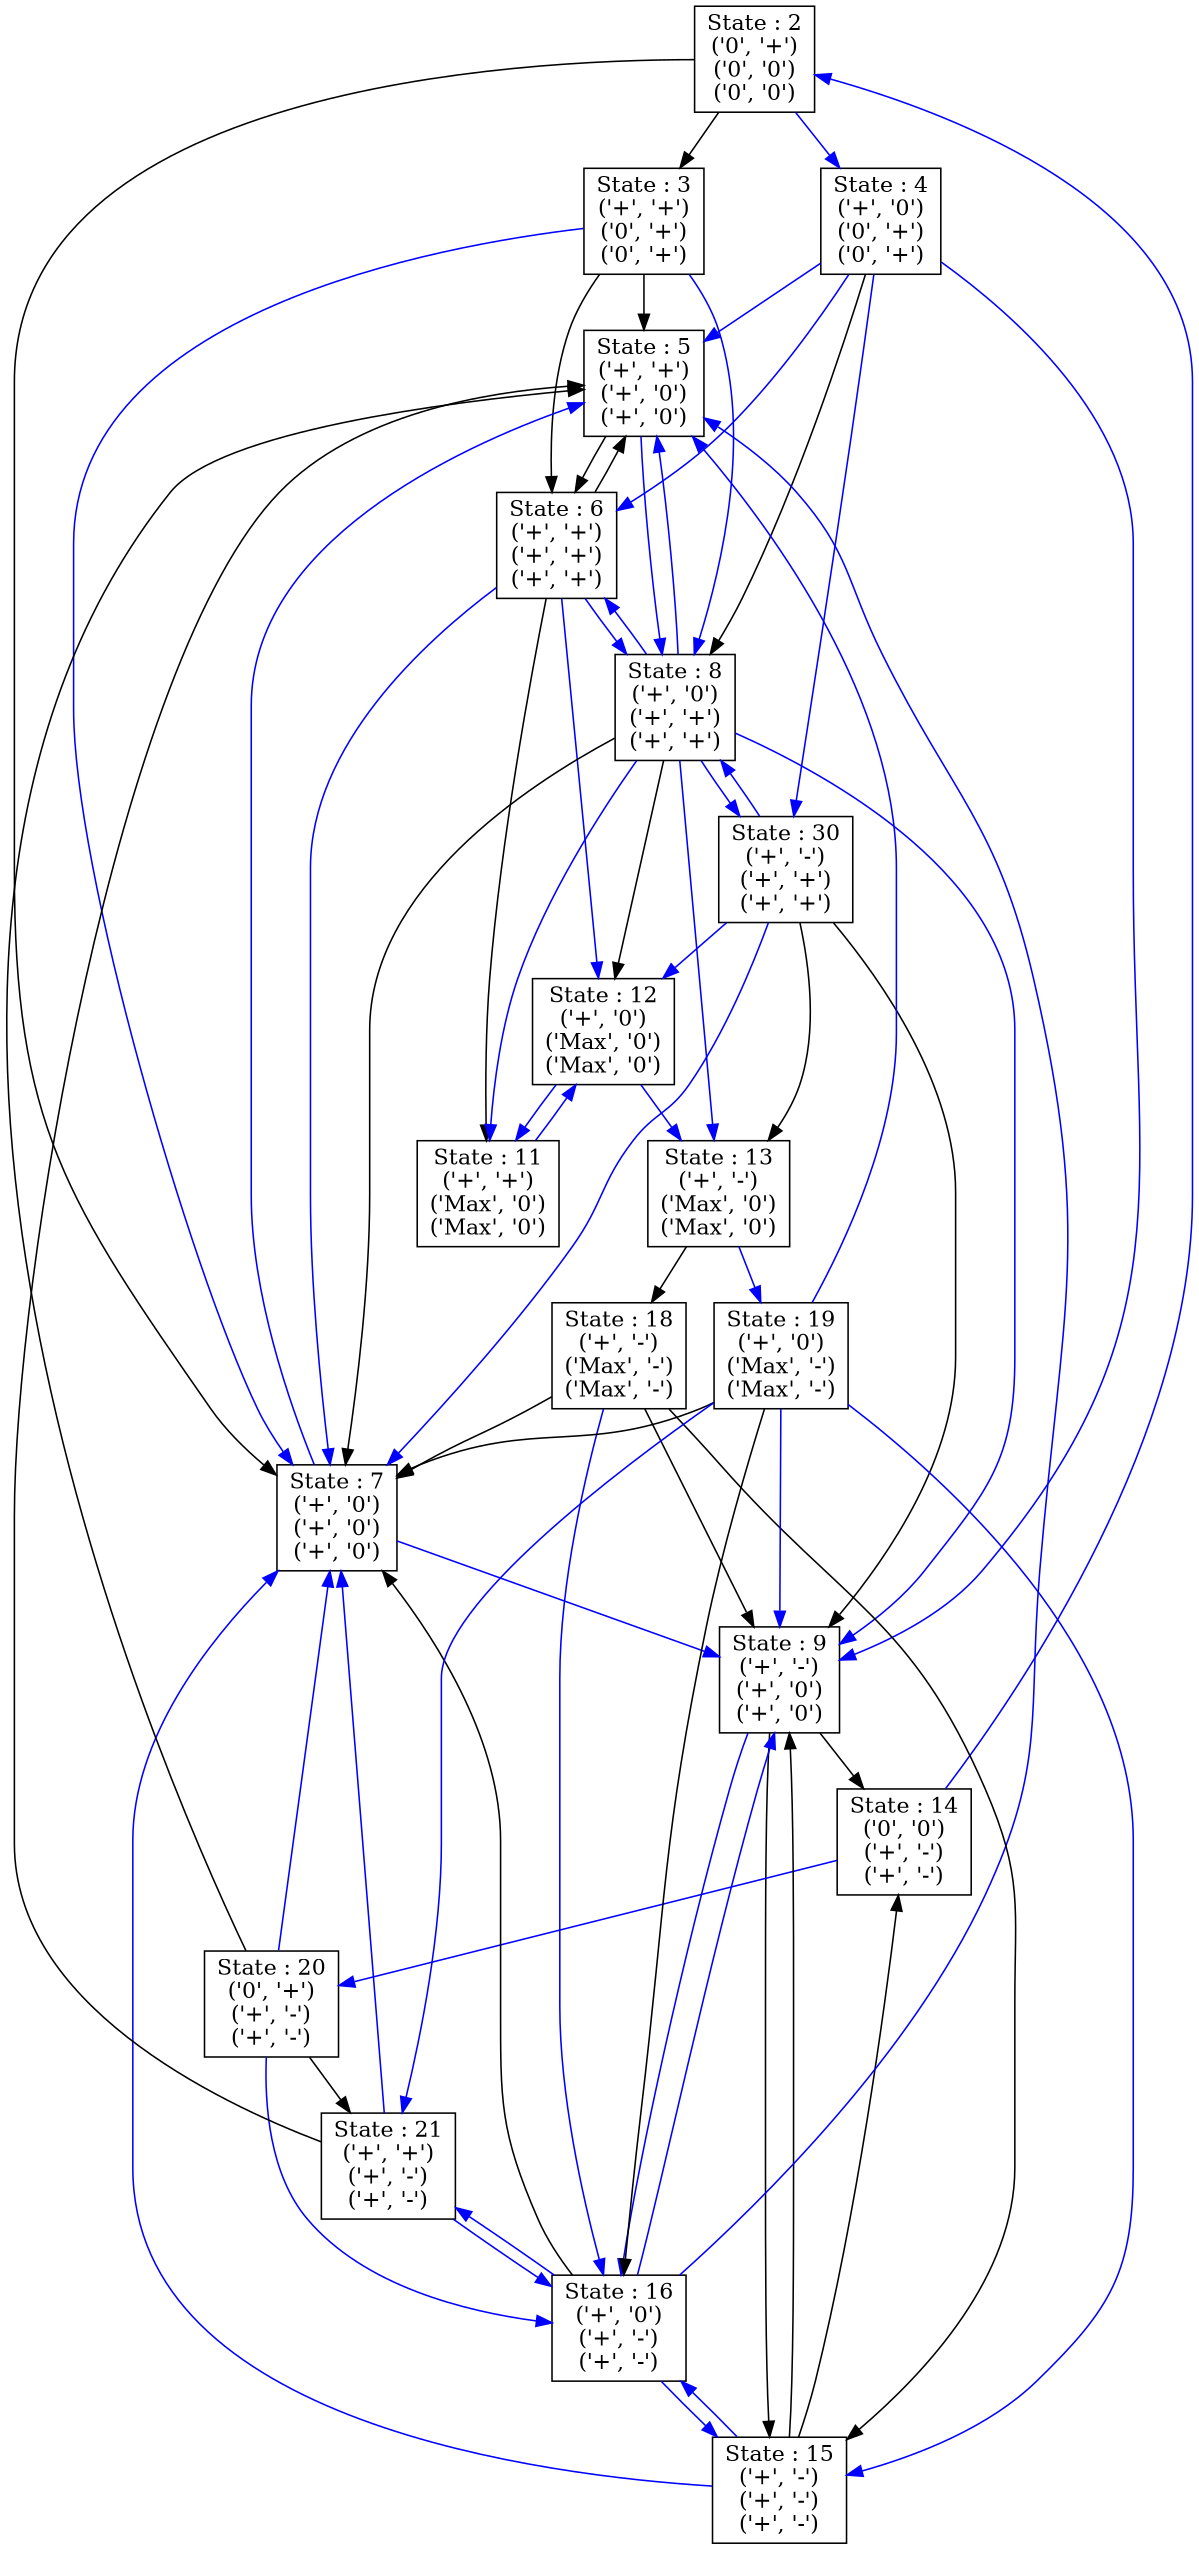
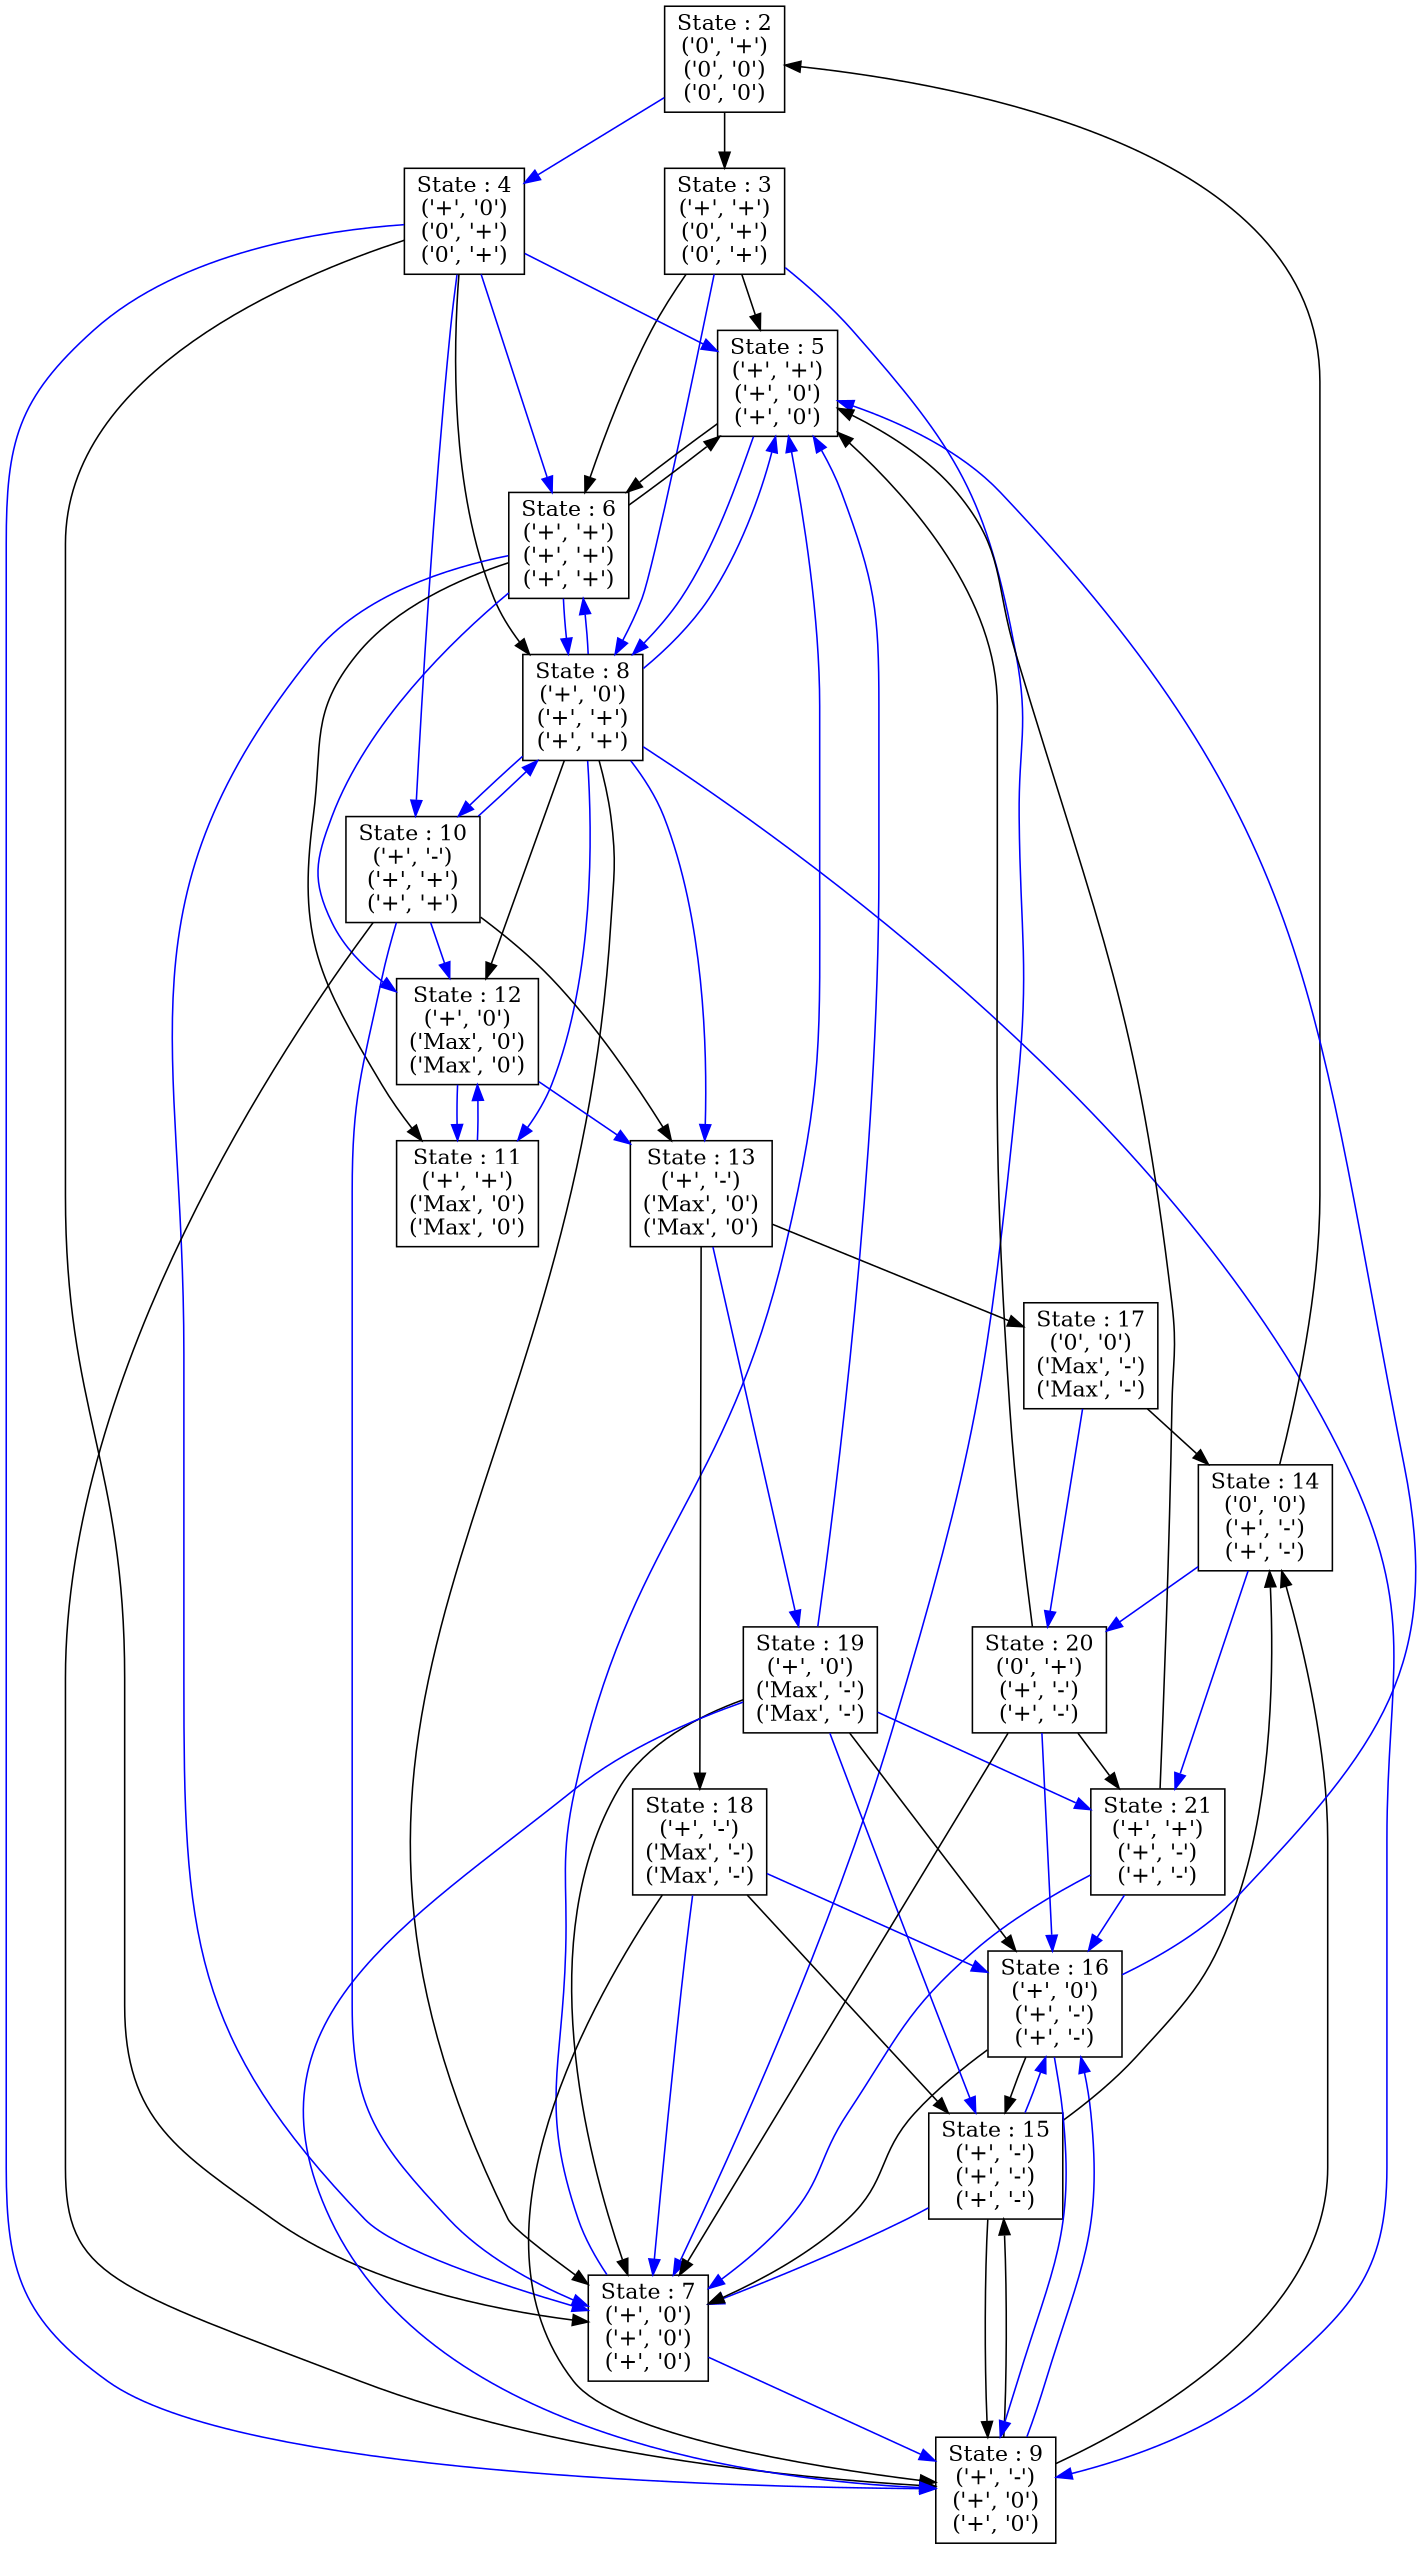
  digraph {
    splines=true
    node [color=black shape=box]
    edge [color=blue constraint=true]
    n1 [label="State : 2\n('0', '+')\n('0', '0')\n('0', '0')"]
    n2 [label="State : 3\n('+', '+')\n('0', '+')\n('0', '+')"]
    n3 [label="State : 4\n('+', '0')\n('0', '+')\n('0', '+')"]
    n4 [label="State : 5\n('+', '+')\n('+', '0')\n('+', '0')"]
    n5 [label="State : 6\n('+', '+')\n('+', '+')\n('+', '+')"]
    n6 [label="State : 7\n('+', '0')\n('+', '0')\n('+', '0')"]
    n7 [label="State : 8\n('+', '0')\n('+', '+')\n('+', '+')"]
    n8 [label="State : 9\n('+', '-')\n('+', '0')\n('+', '0')"]
-   n9 [label="State : 30\n('+', '-')\n('+', '+')\n('+', '+')"]
+   n9 [label="State : 10\n('+', '-')\n('+', '+')\n('+', '+')"]
    n10 [label="State : 11\n('+', '+')\n('Max', '0')\n('Max', '0')"]
    n11 [label="State : 12\n('+', '0')\n('Max', '0')\n('Max', '0')"]
    n12 [label="State : 13\n('+', '-')\n('Max', '0')\n('Max', '0')"]
    n13 [label="State : 14\n('0', '0')\n('+', '-')\n('+', '-')"]
    n14 [label="State : 15\n('+', '-')\n('+', '-')\n('+', '-')"]
    n15 [label="State : 16\n('+', '0')\n('+', '-')\n('+', '-')"]
+   n16 [label="State : 17\n('0', '0')\n('Max', '-')\n('Max', '-')"]
    n17 [label="State : 18\n('+', '-')\n('Max', '-')\n('Max', '-')"]
    n18 [label="State : 19\n('+', '0')\n('Max', '-')\n('Max', '-')"]
    n19 [label="State : 20\n('0', '+')\n('+', '-')\n('+', '-')"]
    n20 [label="State : 21\n('+', '+')\n('+', '-')\n('+', '-')"]
    n1 -> n2 [color=black]
    n1 -> n3
    n2 -> n4 [color=black]
    n2 -> n5 [color=black]
    n2 -> n6
    n2 -> n7
    n3 -> n4
    n3 -> n5
-   n1 -> n6 [color=black]
+   n3 -> n6 [color=black]
    n3 -> n7 [color=black]
    n3 -> n8
    n3 -> n9
    n4 -> n5 [color=black]
    n4 -> n7
    n5 -> n4 [color=black]
    n5 -> n6
    n5 -> n7
    n5 -> n10 [color=black]
    n5 -> n11
    n6 -> n4
    n6 -> n8
    n7 -> n4
    n7 -> n5
    n7 -> n6 [color=black]
    n7 -> n8
    n7 -> n9
    n7 -> n10
    n7 -> n11 [color=black]
    n7 -> n12
    n8 -> n13 [color=black]
    n8 -> n14 [color=black]
    n8 -> n15
    n9 -> n6
    n9 -> n7
    n9 -> n8 [color=black]
    n9 -> n11
    n9 -> n12 [color=black]
    n10 -> n11
    n11 -> n10
    n11 -> n12
+   n12 -> n16 [color=black]
    n12 -> n17 [color=black]
    n12 -> n18
-   n13 -> n1
+   n13 -> n1 [color=black]
    n13 -> n19
    n14 -> n6
    n14 -> n8 [color=black]
    n14 -> n13 [color=black]
    n14 -> n15
    n15 -> n4
    n15 -> n6 [color=black]
    n15 -> n8
-   n15 -> n14
-   n15 -> n20
-   n17 -> n6 [color=black]
+   n15 -> n14 [color=black]
+   n13 -> n20
+   n16 -> n13 [color=black]
+   n16 -> n19
+   n17 -> n6
    n17 -> n8 [color=black]
    n17 -> n14 [color=black]
    n17 -> n15
    n18 -> n4
    n18 -> n6 [color=black]
    n18 -> n8
    n18 -> n14
    n18 -> n15 [color=black]
    n18 -> n20
    n19 -> n4 [color=black]
-   n19 -> n6
+   n19 -> n6 [color=black]
    n19 -> n15
    n19 -> n20 [color=black]
    n20 -> n4 [color=black]
    n20 -> n6
    n20 -> n15
  }
